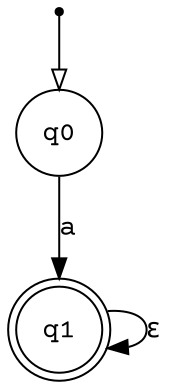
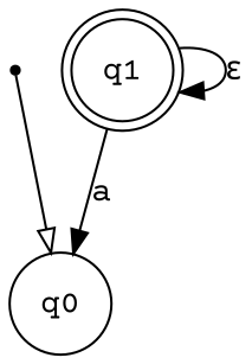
  digraph {
    fontname="Courier Prime"
    node [fontname="Courier Prime"]
    edge [fontname="Courier Prime"]
    __start [shape=point]
    q0 [shape=circle]
    q1 [shape=doublecircle]
    __start -> q0 [arrowhead=empty]
-   q0 -> q1 [label=a]
+   q1 -> q0 [label=a]
    q1 -> q1 [label="ε"]
  }
